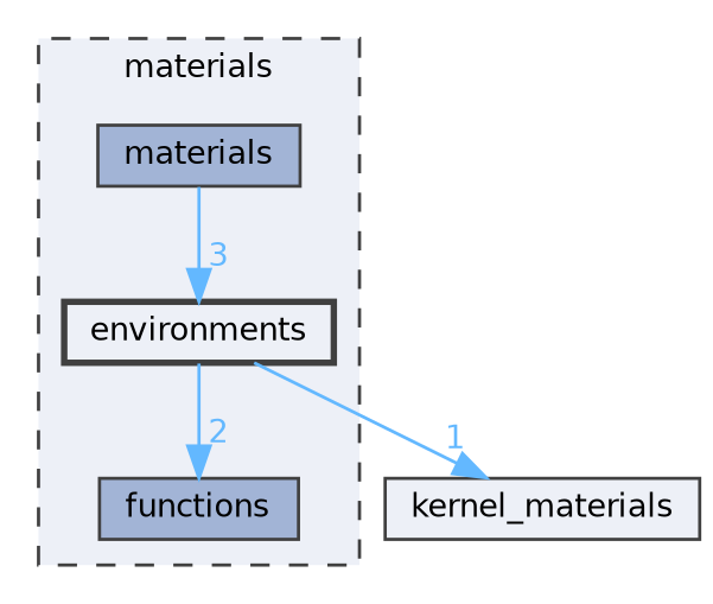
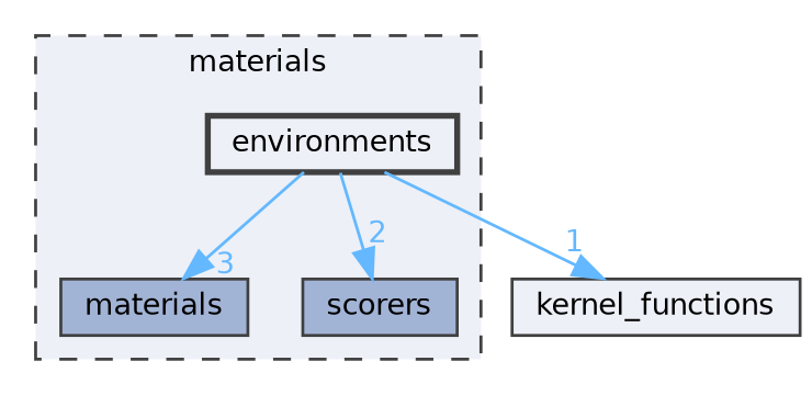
  digraph {
    compound=true
    node [color=grey25 fillcolor="#a2b4d6" fontname=Helvetica fontsize=10 shape=box style=filled]
    edge [color=steelblue1 fontcolor=steelblue1 fontname=Helvetica fontsize=10 labeldistance=1.5 labelfontname=Helvetica labelfontsize=10]
    n1 [height=0.2 label=materials width=0.4]
-   n2 [height=0.2 label=functions width=0.4]
+   n2 [height=0.2 label=scorers width=0.4]
    n3 [fillcolor="#edf0f7" height=0.2 label=environments style="filled,bold" width=0.4]
-   n4 [fillcolor="#edf0f7" height=0.2 label=kernel_materials width=0.4]
+   n4 [fillcolor="#edf0f7" height=0.2 label=kernel_functions width=0.4]
    subgraph cluster_1 {
      bgcolor="#edf0f7"
      fontname=Helvetica
      fontsize=10
      label=materials
      pencolor=grey25
      style="filled,dashed"
      n1
      n2
      n3
    }
-   n1 -> n3 [headlabel=3]
+   n3 -> n1 [headlabel=3]
    n3 -> n2 [headlabel=2]
    n3 -> n4 [headlabel=1]
  }
